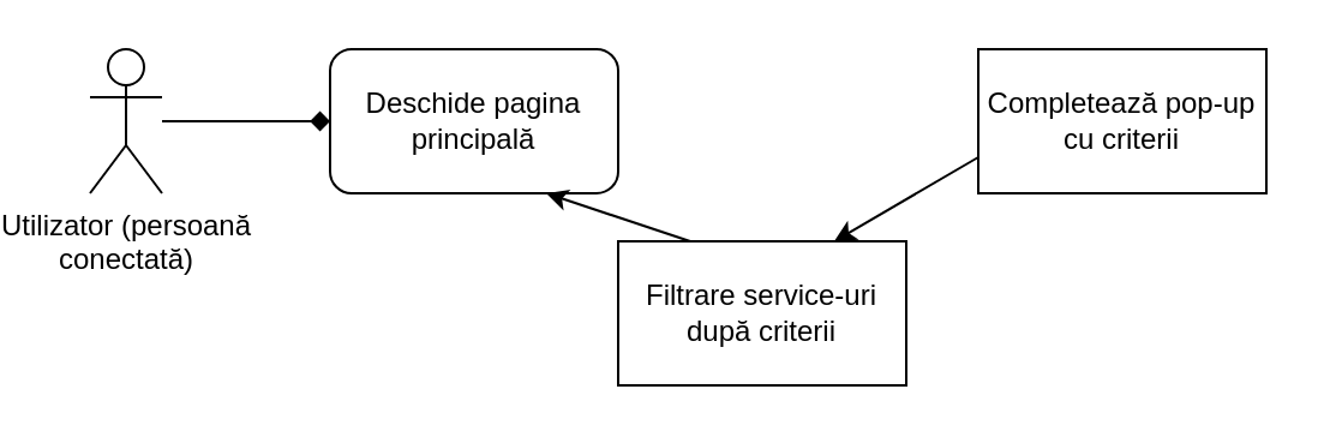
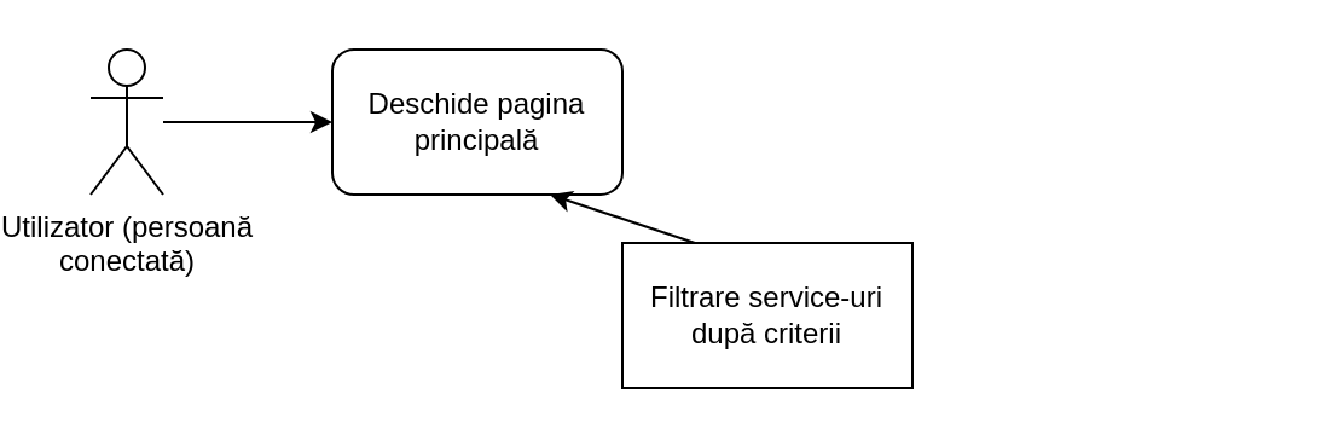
  <mxCell id="0" />
  <mxCell id="1" parent="0" />
  <mxCell id="2" value="Utilizator (persoană &lt;br&gt;conectată)" style="shape=umlActor;verticalLabelPosition=bottom;labelBackgroundColor=#ffffff;verticalAlign=top;html=1;outlineConnect=0;" vertex="1" parent="1"><mxGeometry x="20" y="20" width="30" height="60" as="geometry" /></mxCell>
  <mxCell id="3" value="Deschide pagina principală" style="whiteSpace=wrap;html=1;rounded=1;" vertex="1" parent="1"><mxGeometry x="120" y="20" width="120" height="60" as="geometry" /></mxCell>
- <mxCell id="4" value="" style="endArrow=diamond;html=1;entryX=0;entryY=0.5;entryDx=0;entryDy=0;" edge="1" parent="1" source="2" target="3"><mxGeometry width="50" height="50" relative="1" as="geometry"><mxPoint x="-20" y="190" as="sourcePoint" /><mxPoint x="30" y="140" as="targetPoint" /></mxGeometry></mxCell>
- <mxCell id="5" value="Completează pop-up cu criterii" style="rounded=0;whiteSpace=wrap;html=1;" vertex="1" parent="1"><mxGeometry x="390" y="20" width="120" height="60" as="geometry" /></mxCell>
- <mxCell id="6" value="" style="endArrow=classic;html=1;exitX=0;exitY=0.75;exitDx=0;exitDy=0;entryX=0.75;entryY=0;entryDx=0;entryDy=0;" edge="1" parent="1" source="5" target="7"><mxGeometry width="50" height="50" relative="1" as="geometry"><mxPoint x="-20" y="190" as="sourcePoint" /><mxPoint x="30" y="140" as="targetPoint" /></mxGeometry></mxCell>
+ <mxCell id="4" value="" style="endArrow=classic;html=1;entryX=0;entryY=0.5;entryDx=0;entryDy=0;" edge="1" parent="1" source="2" target="3"><mxGeometry width="50" height="50" relative="1" as="geometry"><mxPoint x="-20" y="190" as="sourcePoint" /><mxPoint x="30" y="140" as="targetPoint" /></mxGeometry></mxCell>
  <mxCell id="7" value="Filtrare service-uri după criterii" style="rounded=0;whiteSpace=wrap;html=1;" vertex="1" parent="1"><mxGeometry x="240" y="100" width="120" height="60" as="geometry" /></mxCell>
  <mxCell id="8" value="" style="endArrow=classic;html=1;entryX=0.75;entryY=1;entryDx=0;entryDy=0;exitX=0.25;exitY=0;exitDx=0;exitDy=0;" edge="1" parent="1" source="7" target="3"><mxGeometry width="50" height="50" relative="1" as="geometry"><mxPoint x="-20" y="250" as="sourcePoint" /><mxPoint x="30" y="200" as="targetPoint" /></mxGeometry></mxCell>
